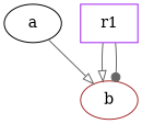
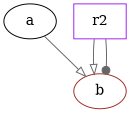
  digraph {
    file="_tests/simple_a_b_b.dot"
    volume=1.0
    node [plot=true type=pool]
    edge [arrowhead=onormal color=gray40]
    a [color=black conc_init=1]
    b [color=brown conc_init=0]
-   r1 [color=purple kb=1.0 kf=2.0 shape=rect type=reaction plot=""]
+   r1 [color=purple kb=1.0 kf=2.0 shape=rect type=reaction label=r2 plot=""]
    a -> b
    r1 -> b
    r1 -> b [arrowhead=dot]
  }
